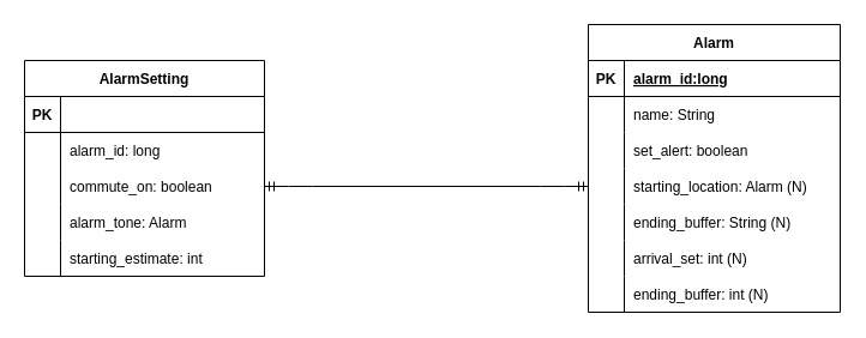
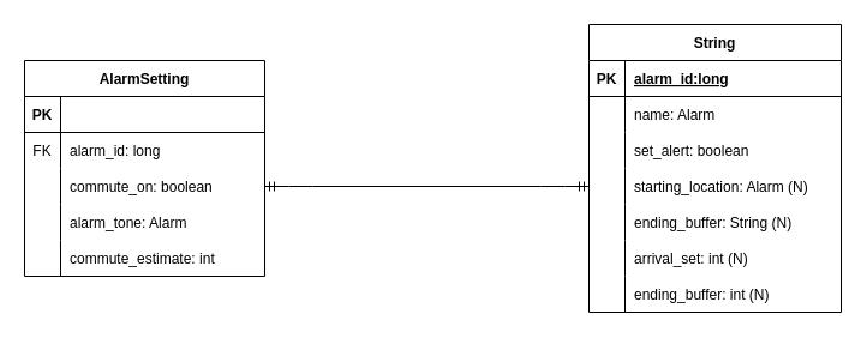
  <mxCell id="0" />
  <mxCell id="1" parent="0" />
  <mxCell id="2" value="" style="edgeStyle=entityRelationEdgeStyle;fontSize=12;html=1;endArrow=ERmandOne;startArrow=ERmandOne;entryX=0;entryY=0.5;entryDx=0;entryDy=0;exitX=1;exitY=0.5;exitDx=0;exitDy=0;" parent="1" source="31" target="13" edge="1"><mxGeometry width="100" height="100" relative="1" as="geometry"><mxPoint x="60" y="-150" as="sourcePoint" /><mxPoint x="160" y="-250" as="targetPoint" /></mxGeometry></mxCell>
- <mxCell id="3" value="Alarm" style="shape=table;startSize=30;container=1;collapsible=1;childLayout=tableLayout;fixedRows=1;rowLines=0;fontStyle=1;align=center;resizeLast=1;" parent="1" vertex="1"><mxGeometry x="490" y="20" width="210" height="240" as="geometry" /></mxCell>
+ <mxCell id="3" value="String" style="shape=table;startSize=30;container=1;collapsible=1;childLayout=tableLayout;fixedRows=1;rowLines=0;fontStyle=1;align=center;resizeLast=1;" parent="1" vertex="1"><mxGeometry x="490" y="20" width="210" height="240" as="geometry" /></mxCell>
  <mxCell id="4" value="" style="shape=partialRectangle;collapsible=0;dropTarget=0;pointerEvents=0;fillColor=none;top=0;left=0;bottom=1;right=0;points=[[0,0.5],[1,0.5]];portConstraint=eastwest;" parent="3" vertex="1"><mxGeometry y="30" width="210" height="30" as="geometry" /></mxCell>
  <mxCell id="5" value="PK" style="shape=partialRectangle;connectable=0;fillColor=none;top=0;left=0;bottom=0;right=0;fontStyle=1;overflow=hidden;" parent="4" vertex="1"><mxGeometry width="30" height="30" as="geometry" /></mxCell>
  <mxCell id="6" value="alarm_id:long" style="shape=partialRectangle;connectable=0;fillColor=none;top=0;left=0;bottom=0;right=0;align=left;spacingLeft=6;fontStyle=5;overflow=hidden;" parent="4" vertex="1"><mxGeometry x="30" width="180" height="30" as="geometry" /></mxCell>
  <mxCell id="7" value="" style="shape=partialRectangle;collapsible=0;dropTarget=0;pointerEvents=0;fillColor=none;top=0;left=0;bottom=0;right=0;points=[[0,0.5],[1,0.5]];portConstraint=eastwest;" parent="3" vertex="1"><mxGeometry y="60" width="210" height="30" as="geometry" /></mxCell>
  <mxCell id="8" value="" style="shape=partialRectangle;connectable=0;fillColor=none;top=0;left=0;bottom=0;right=0;editable=1;overflow=hidden;" parent="7" vertex="1"><mxGeometry width="30" height="30" as="geometry" /></mxCell>
- <mxCell id="9" value="name: String" style="shape=partialRectangle;connectable=0;fillColor=none;top=0;left=0;bottom=0;right=0;align=left;spacingLeft=6;overflow=hidden;" parent="7" vertex="1"><mxGeometry x="30" width="180" height="30" as="geometry" /></mxCell>
+ <mxCell id="9" value="name: Alarm" style="shape=partialRectangle;connectable=0;fillColor=none;top=0;left=0;bottom=0;right=0;align=left;spacingLeft=6;overflow=hidden;" parent="7" vertex="1"><mxGeometry x="30" width="180" height="30" as="geometry" /></mxCell>
  <mxCell id="10" value="" style="shape=partialRectangle;collapsible=0;dropTarget=0;pointerEvents=0;fillColor=none;top=0;left=0;bottom=0;right=0;points=[[0,0.5],[1,0.5]];portConstraint=eastwest;" parent="3" vertex="1"><mxGeometry y="90" width="210" height="30" as="geometry" /></mxCell>
  <mxCell id="11" value="" style="shape=partialRectangle;connectable=0;fillColor=none;top=0;left=0;bottom=0;right=0;editable=1;overflow=hidden;" parent="10" vertex="1"><mxGeometry width="30" height="30" as="geometry" /></mxCell>
  <mxCell id="12" value="set_alert: boolean" style="shape=partialRectangle;connectable=0;fillColor=none;top=0;left=0;bottom=0;right=0;align=left;spacingLeft=6;overflow=hidden;" parent="10" vertex="1"><mxGeometry x="30" width="180" height="30" as="geometry" /></mxCell>
  <mxCell id="13" value="" style="shape=partialRectangle;collapsible=0;dropTarget=0;pointerEvents=0;fillColor=none;top=0;left=0;bottom=0;right=0;points=[[0,0.5],[1,0.5]];portConstraint=eastwest;" parent="3" vertex="1"><mxGeometry y="120" width="210" height="30" as="geometry" /></mxCell>
  <mxCell id="14" value="" style="shape=partialRectangle;connectable=0;fillColor=none;top=0;left=0;bottom=0;right=0;editable=1;overflow=hidden;" parent="13" vertex="1"><mxGeometry width="30" height="30" as="geometry" /></mxCell>
  <mxCell id="15" value="starting_location: Alarm (N)" style="shape=partialRectangle;connectable=0;fillColor=none;top=0;left=0;bottom=0;right=0;align=left;spacingLeft=6;overflow=hidden;" parent="13" vertex="1"><mxGeometry x="30" width="180" height="30" as="geometry" /></mxCell>
  <mxCell id="16" value="" style="shape=partialRectangle;collapsible=0;dropTarget=0;pointerEvents=0;fillColor=none;top=0;left=0;bottom=0;right=0;points=[[0,0.5],[1,0.5]];portConstraint=eastwest;" parent="3" vertex="1"><mxGeometry y="150" width="210" height="30" as="geometry" /></mxCell>
  <mxCell id="17" value="" style="shape=partialRectangle;connectable=0;fillColor=none;top=0;left=0;bottom=0;right=0;editable=1;overflow=hidden;" parent="16" vertex="1"><mxGeometry width="30" height="30" as="geometry" /></mxCell>
  <mxCell id="18" value="ending_buffer: String (N)" style="shape=partialRectangle;connectable=0;fillColor=none;top=0;left=0;bottom=0;right=0;align=left;spacingLeft=6;overflow=hidden;" parent="16" vertex="1"><mxGeometry x="30" width="180" height="30" as="geometry" /></mxCell>
  <mxCell id="19" value="" style="shape=partialRectangle;collapsible=0;dropTarget=0;pointerEvents=0;fillColor=none;top=0;left=0;bottom=0;right=0;points=[[0,0.5],[1,0.5]];portConstraint=eastwest;" parent="3" vertex="1"><mxGeometry y="180" width="210" height="30" as="geometry" /></mxCell>
  <mxCell id="20" value="" style="shape=partialRectangle;connectable=0;fillColor=none;top=0;left=0;bottom=0;right=0;editable=1;overflow=hidden;" parent="19" vertex="1"><mxGeometry width="30" height="30" as="geometry" /></mxCell>
  <mxCell id="21" value="arrival_set: int (N)" style="shape=partialRectangle;connectable=0;fillColor=none;top=0;left=0;bottom=0;right=0;align=left;spacingLeft=6;overflow=hidden;" parent="19" vertex="1"><mxGeometry x="30" width="180" height="30" as="geometry" /></mxCell>
  <mxCell id="22" value="" style="shape=partialRectangle;collapsible=0;dropTarget=0;pointerEvents=0;fillColor=none;top=0;left=0;bottom=0;right=0;points=[[0,0.5],[1,0.5]];portConstraint=eastwest;" parent="3" vertex="1"><mxGeometry y="210" width="210" height="30" as="geometry" /></mxCell>
  <mxCell id="23" value="" style="shape=partialRectangle;connectable=0;fillColor=none;top=0;left=0;bottom=0;right=0;editable=1;overflow=hidden;" parent="22" vertex="1"><mxGeometry width="30" height="30" as="geometry" /></mxCell>
  <mxCell id="24" value="ending_buffer: int (N)" style="shape=partialRectangle;connectable=0;fillColor=none;top=0;left=0;bottom=0;right=0;align=left;spacingLeft=6;overflow=hidden;" parent="22" vertex="1"><mxGeometry x="30" width="180" height="30" as="geometry" /></mxCell>
  <mxCell id="25" value="AlarmSetting" style="shape=table;startSize=30;container=1;collapsible=1;childLayout=tableLayout;fixedRows=1;rowLines=0;fontStyle=1;align=center;resizeLast=1;" parent="1" vertex="1"><mxGeometry x="20" y="50" width="200" height="180" as="geometry" /></mxCell>
  <mxCell id="26" value="" style="shape=partialRectangle;collapsible=0;dropTarget=0;pointerEvents=0;fillColor=none;top=0;left=0;bottom=1;right=0;points=[[0,0.5],[1,0.5]];portConstraint=eastwest;" parent="25" vertex="1"><mxGeometry y="30" width="200" height="30" as="geometry" /></mxCell>
  <mxCell id="27" value="PK" style="shape=partialRectangle;connectable=0;fillColor=none;top=0;left=0;bottom=0;right=0;fontStyle=1;overflow=hidden;" parent="26" vertex="1"><mxGeometry width="30" height="30" as="geometry" /></mxCell>
  <mxCell id="28" value="" style="shape=partialRectangle;collapsible=0;dropTarget=0;pointerEvents=0;fillColor=none;top=0;left=0;bottom=0;right=0;points=[[0,0.5],[1,0.5]];portConstraint=eastwest;" vertex="1" parent="25"><mxGeometry y="60" width="200" height="30" as="geometry" /></mxCell>
+ <mxCell id="29" value="FK" style="shape=partialRectangle;connectable=0;fillColor=none;top=0;left=0;bottom=0;right=0;editable=1;overflow=hidden;" vertex="1" parent="28"><mxGeometry width="30" height="30" as="geometry" /></mxCell>
  <mxCell id="30" value="alarm_id: long" style="shape=partialRectangle;connectable=0;fillColor=none;top=0;left=0;bottom=0;right=0;align=left;spacingLeft=6;overflow=hidden;" vertex="1" parent="28"><mxGeometry x="30" width="170" height="30" as="geometry" /></mxCell>
  <mxCell id="31" value="" style="shape=partialRectangle;collapsible=0;dropTarget=0;pointerEvents=0;fillColor=none;top=0;left=0;bottom=0;right=0;points=[[0,0.5],[1,0.5]];portConstraint=eastwest;" parent="25" vertex="1"><mxGeometry y="90" width="200" height="30" as="geometry" /></mxCell>
  <mxCell id="32" value="" style="shape=partialRectangle;connectable=0;fillColor=none;top=0;left=0;bottom=0;right=0;editable=1;overflow=hidden;" parent="31" vertex="1"><mxGeometry width="30" height="30" as="geometry" /></mxCell>
  <mxCell id="33" value="commute_on: boolean" style="shape=partialRectangle;connectable=0;fillColor=none;top=0;left=0;bottom=0;right=0;align=left;spacingLeft=6;overflow=hidden;" parent="31" vertex="1"><mxGeometry x="30" width="170" height="30" as="geometry" /></mxCell>
  <mxCell id="34" value="" style="shape=partialRectangle;collapsible=0;dropTarget=0;pointerEvents=0;fillColor=none;top=0;left=0;bottom=0;right=0;points=[[0,0.5],[1,0.5]];portConstraint=eastwest;" parent="25" vertex="1"><mxGeometry y="120" width="200" height="30" as="geometry" /></mxCell>
  <mxCell id="35" value="" style="shape=partialRectangle;connectable=0;fillColor=none;top=0;left=0;bottom=0;right=0;editable=1;overflow=hidden;" parent="34" vertex="1"><mxGeometry width="30" height="30" as="geometry" /></mxCell>
  <mxCell id="36" value="alarm_tone: Alarm" style="shape=partialRectangle;connectable=0;fillColor=none;top=0;left=0;bottom=0;right=0;align=left;spacingLeft=6;overflow=hidden;" parent="34" vertex="1"><mxGeometry x="30" width="170" height="30" as="geometry" /></mxCell>
  <mxCell id="37" value="" style="shape=partialRectangle;collapsible=0;dropTarget=0;pointerEvents=0;fillColor=none;top=0;left=0;bottom=0;right=0;points=[[0,0.5],[1,0.5]];portConstraint=eastwest;" parent="25" vertex="1"><mxGeometry y="150" width="200" height="30" as="geometry" /></mxCell>
  <mxCell id="38" value="" style="shape=partialRectangle;connectable=0;fillColor=none;top=0;left=0;bottom=0;right=0;editable=1;overflow=hidden;" parent="37" vertex="1"><mxGeometry width="30" height="30" as="geometry" /></mxCell>
- <mxCell id="39" value="starting_estimate: int" style="shape=partialRectangle;connectable=0;fillColor=none;top=0;left=0;bottom=0;right=0;align=left;spacingLeft=6;overflow=hidden;" parent="37" vertex="1"><mxGeometry x="30" width="170" height="30" as="geometry" /></mxCell>
+ <mxCell id="39" value="commute_estimate: int" style="shape=partialRectangle;connectable=0;fillColor=none;top=0;left=0;bottom=0;right=0;align=left;spacingLeft=6;overflow=hidden;" parent="37" vertex="1"><mxGeometry x="30" width="170" height="30" as="geometry" /></mxCell>
